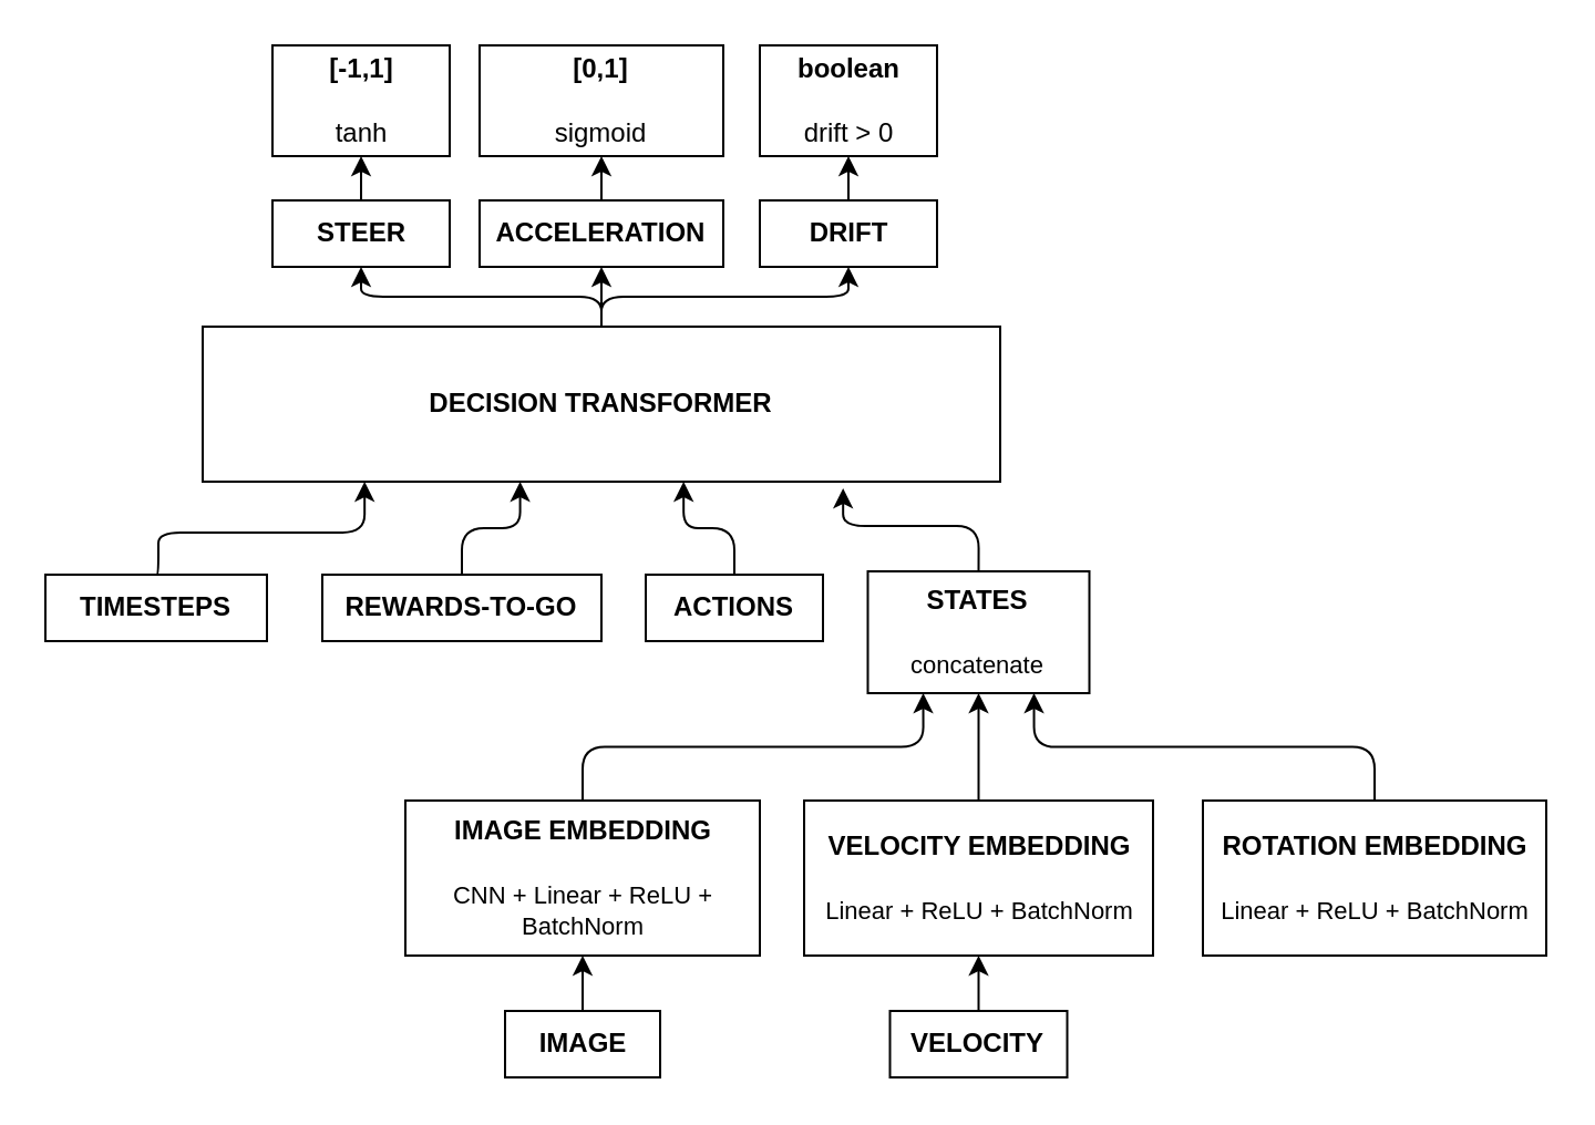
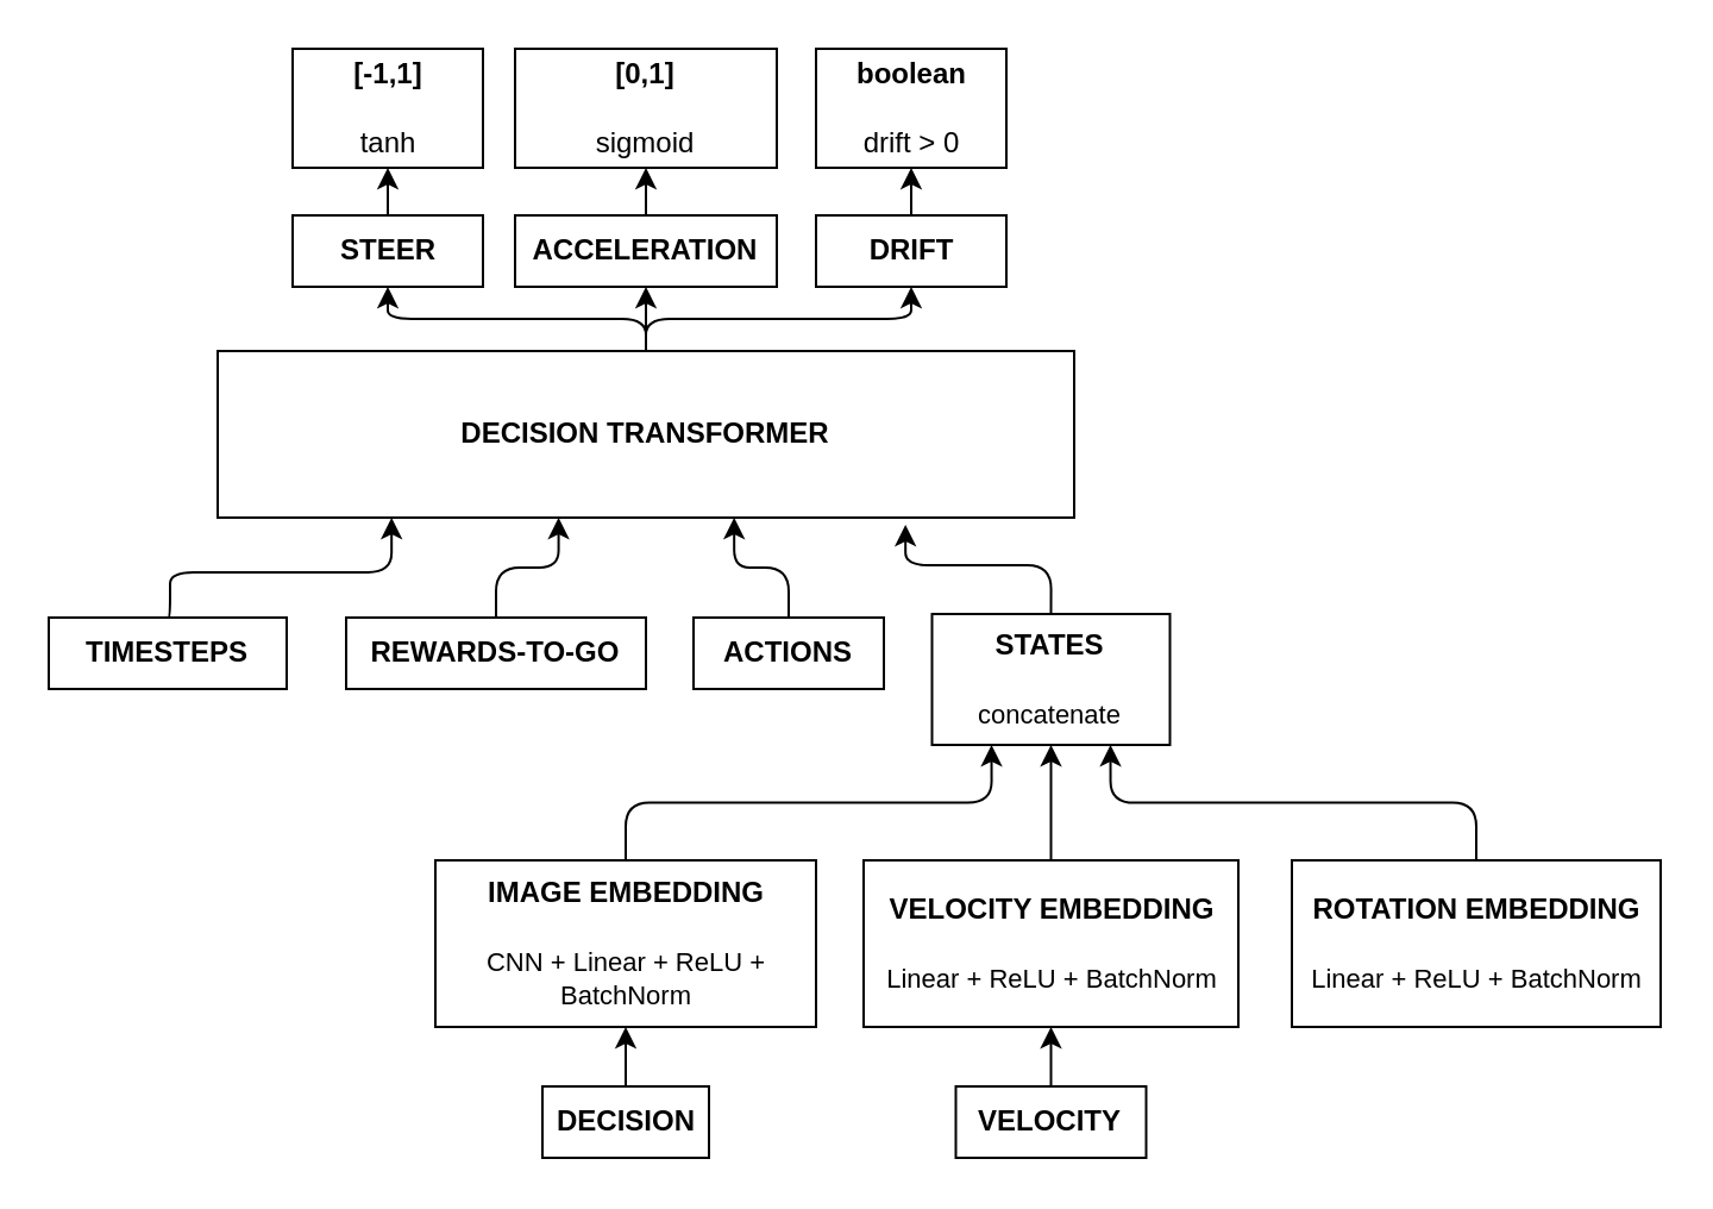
  <mxCell id="0" />
  <mxCell id="1" parent="0" />
  <mxCell id="2" style="edgeStyle=none;html=1;exitX=0.5;exitY=0;exitDx=0;exitDy=0;entryX=0.5;entryY=1;entryDx=0;entryDy=0;fontSize=11;" parent="1" source="3" target="11" edge="1"><mxGeometry relative="1" as="geometry" /></mxCell>
- <mxCell id="3" value="&lt;b&gt;IMAGE&lt;/b&gt;" style="whiteSpace=wrap;html=1;" parent="1" vertex="1"><mxGeometry x="227.5" y="456" width="70" height="30" as="geometry" /></mxCell>
+ <mxCell id="3" value="&lt;b&gt;DECISION&lt;/b&gt;" style="whiteSpace=wrap;html=1;" parent="1" vertex="1"><mxGeometry x="227.5" y="456" width="70" height="30" as="geometry" /></mxCell>
  <mxCell id="4" style="edgeStyle=none;html=1;exitX=0.5;exitY=0;exitDx=0;exitDy=0;entryX=0.5;entryY=1;entryDx=0;entryDy=0;fontSize=11;" parent="1" source="5" target="13" edge="1"><mxGeometry relative="1" as="geometry" /></mxCell>
  <mxCell id="5" value="&lt;b&gt;VELOCITY&lt;/b&gt;" style="whiteSpace=wrap;html=1;" parent="1" vertex="1"><mxGeometry x="401.25" y="456" width="80" height="30" as="geometry" /></mxCell>
  <mxCell id="6" style="edgeStyle=orthogonalEdgeStyle;html=1;exitX=0.5;exitY=0;exitDx=0;exitDy=0;entryX=0.603;entryY=1;entryDx=0;entryDy=0;entryPerimeter=0;" parent="1" source="7" target="21" edge="1"><mxGeometry relative="1" as="geometry"><mxPoint x="391" y="180" as="targetPoint" /></mxGeometry></mxCell>
  <mxCell id="7" value="&lt;b&gt;ACTIONS&lt;/b&gt;" style="whiteSpace=wrap;html=1;" parent="1" vertex="1"><mxGeometry x="291" y="259" width="80" height="30" as="geometry" /></mxCell>
  <mxCell id="8" style="edgeStyle=orthogonalEdgeStyle;html=1;exitX=0.5;exitY=0;exitDx=0;exitDy=0;entryX=0.398;entryY=1;entryDx=0;entryDy=0;entryPerimeter=0;" parent="1" source="9" target="21" edge="1"><mxGeometry relative="1" as="geometry" /></mxCell>
  <mxCell id="9" value="&lt;b&gt;REWARDS-TO-GO&lt;/b&gt;" style="whiteSpace=wrap;html=1;" parent="1" vertex="1"><mxGeometry x="145" y="259" width="126" height="30" as="geometry" /></mxCell>
  <mxCell id="10" style="edgeStyle=orthogonalEdgeStyle;html=1;exitX=0.5;exitY=0;exitDx=0;exitDy=0;entryX=0.25;entryY=1;entryDx=0;entryDy=0;" parent="1" source="11" target="17" edge="1"><mxGeometry relative="1" as="geometry" /></mxCell>
  <mxCell id="11" value="&lt;b&gt;IMAGE EMBEDDING&lt;/b&gt;&lt;br&gt;&lt;br&gt;&lt;font style=&quot;font-size: 11px&quot;&gt;CNN + Linear + ReLU + BatchNorm&lt;br&gt;&lt;/font&gt;" style="whiteSpace=wrap;html=1;" parent="1" vertex="1"><mxGeometry x="182.5" y="361" width="160" height="70" as="geometry" /></mxCell>
  <mxCell id="12" style="edgeStyle=orthogonalEdgeStyle;html=1;exitX=0.5;exitY=0;exitDx=0;exitDy=0;entryX=0.5;entryY=1;entryDx=0;entryDy=0;" parent="1" source="13" target="17" edge="1"><mxGeometry relative="1" as="geometry" /></mxCell>
  <mxCell id="13" value="&lt;b&gt;VELOCITY EMBEDDING&lt;/b&gt;&lt;br&gt;&lt;br&gt;&lt;font style=&quot;font-size: 11px&quot;&gt;Linear + ReLU + BatchNorm&lt;br&gt;&lt;/font&gt;" style="whiteSpace=wrap;html=1;" parent="1" vertex="1"><mxGeometry x="362.5" y="361" width="157.5" height="70" as="geometry" /></mxCell>
  <mxCell id="14" style="edgeStyle=orthogonalEdgeStyle;html=1;exitX=0.5;exitY=0;exitDx=0;exitDy=0;entryX=0.75;entryY=1;entryDx=0;entryDy=0;" parent="1" source="15" target="17" edge="1"><mxGeometry relative="1" as="geometry" /></mxCell>
  <mxCell id="15" value="&lt;b&gt;ROTATION EMBEDDING&lt;/b&gt;&lt;br&gt;&lt;br&gt;&lt;font style=&quot;font-size: 11px&quot;&gt;Linear + ReLU + BatchNorm&lt;br&gt;&lt;/font&gt;" style="whiteSpace=wrap;html=1;" parent="1" vertex="1"><mxGeometry x="542.5" y="361" width="155" height="70" as="geometry" /></mxCell>
  <mxCell id="16" style="edgeStyle=orthogonalEdgeStyle;html=1;exitX=0.5;exitY=0;exitDx=0;exitDy=0;entryX=0.803;entryY=1.043;entryDx=0;entryDy=0;entryPerimeter=0;" parent="1" source="17" target="21" edge="1"><mxGeometry relative="1" as="geometry"><Array as="points"><mxPoint x="441" y="237" /><mxPoint x="380" y="237" /></Array></mxGeometry></mxCell>
  <mxCell id="17" value="&lt;b&gt;STATES&lt;/b&gt;&lt;br&gt;&lt;br&gt;&lt;font style=&quot;font-size: 11px&quot;&gt;concatenate&lt;/font&gt;" style="whiteSpace=wrap;html=1;" parent="1" vertex="1"><mxGeometry x="391.25" y="257.5" width="100" height="55" as="geometry" /></mxCell>
  <mxCell id="18" style="edgeStyle=orthogonalEdgeStyle;html=1;exitX=0.5;exitY=0;exitDx=0;exitDy=0;entryX=0.5;entryY=1;entryDx=0;entryDy=0;" parent="1" source="21" target="25" edge="1"><mxGeometry relative="1" as="geometry"><mxPoint x="331" y="107" as="targetPoint" /></mxGeometry></mxCell>
  <mxCell id="19" style="edgeStyle=orthogonalEdgeStyle;html=1;exitX=0.5;exitY=0;exitDx=0;exitDy=0;entryX=0.5;entryY=1;entryDx=0;entryDy=0;" edge="1" parent="1" source="21" target="29"><mxGeometry relative="1" as="geometry" /></mxCell>
  <mxCell id="20" style="edgeStyle=orthogonalEdgeStyle;html=1;exitX=0.5;exitY=0;exitDx=0;exitDy=0;entryX=0.5;entryY=1;entryDx=0;entryDy=0;" edge="1" parent="1" source="21" target="27"><mxGeometry relative="1" as="geometry" /></mxCell>
  <mxCell id="21" value="&lt;b&gt;DECISION TRANSFORMER&lt;/b&gt;&lt;font style=&quot;font-size: 11px&quot;&gt;&lt;br&gt;&lt;/font&gt;" style="whiteSpace=wrap;html=1;" parent="1" vertex="1"><mxGeometry x="91" y="147" width="360" height="70" as="geometry" /></mxCell>
  <mxCell id="22" style="edgeStyle=orthogonalEdgeStyle;html=1;exitX=0.5;exitY=0;exitDx=0;exitDy=0;entryX=0.203;entryY=1;entryDx=0;entryDy=0;entryPerimeter=0;" parent="1" source="23" target="21" edge="1"><mxGeometry relative="1" as="geometry"><Array as="points"><mxPoint x="71" y="240" /><mxPoint x="164" y="240" /></Array></mxGeometry></mxCell>
  <mxCell id="23" value="&lt;b&gt;TIMESTEPS&lt;/b&gt;" style="whiteSpace=wrap;html=1;" parent="1" vertex="1"><mxGeometry x="20" y="259" width="100" height="30" as="geometry" /></mxCell>
  <mxCell id="24" style="edgeStyle=orthogonalEdgeStyle;html=1;exitX=0.5;exitY=0;exitDx=0;exitDy=0;entryX=0.5;entryY=1;entryDx=0;entryDy=0;" edge="1" parent="1" source="25" target="31"><mxGeometry relative="1" as="geometry" /></mxCell>
  <mxCell id="25" value="&lt;b&gt;ACCELERATION&lt;/b&gt;" style="whiteSpace=wrap;html=1;" parent="1" vertex="1"><mxGeometry x="216" y="90" width="110" height="30" as="geometry" /></mxCell>
  <mxCell id="26" style="edgeStyle=orthogonalEdgeStyle;html=1;exitX=0.5;exitY=0;exitDx=0;exitDy=0;entryX=0.5;entryY=1;entryDx=0;entryDy=0;" edge="1" parent="1" source="27" target="30"><mxGeometry relative="1" as="geometry" /></mxCell>
  <mxCell id="27" value="&lt;b&gt;STEER&lt;/b&gt;" style="whiteSpace=wrap;html=1;" vertex="1" parent="1"><mxGeometry x="122.5" y="90" width="80" height="30" as="geometry" /></mxCell>
  <mxCell id="28" style="edgeStyle=orthogonalEdgeStyle;html=1;exitX=0.5;exitY=0;exitDx=0;exitDy=0;entryX=0.5;entryY=1;entryDx=0;entryDy=0;" edge="1" parent="1" source="29" target="32"><mxGeometry relative="1" as="geometry" /></mxCell>
  <mxCell id="29" value="&lt;b&gt;DRIFT&lt;/b&gt;" style="whiteSpace=wrap;html=1;" vertex="1" parent="1"><mxGeometry x="342.5" y="90" width="80" height="30" as="geometry" /></mxCell>
  <mxCell id="30" value="&lt;b&gt;[-1,1]&lt;/b&gt;&lt;br&gt;&lt;br&gt;tanh" style="whiteSpace=wrap;html=1;" vertex="1" parent="1"><mxGeometry x="122.5" y="20" width="80" height="50" as="geometry" /></mxCell>
  <mxCell id="31" value="&lt;b&gt;[0,1]&lt;/b&gt;&lt;br&gt;&lt;br&gt;sigmoid" style="whiteSpace=wrap;html=1;" vertex="1" parent="1"><mxGeometry x="216" y="20" width="110" height="50" as="geometry" /></mxCell>
  <mxCell id="32" value="&lt;b&gt;boolean&lt;/b&gt;&lt;br&gt;&lt;br&gt;drift &amp;gt; 0" style="whiteSpace=wrap;html=1;" vertex="1" parent="1"><mxGeometry x="342.5" y="20" width="80" height="50" as="geometry" /></mxCell>
